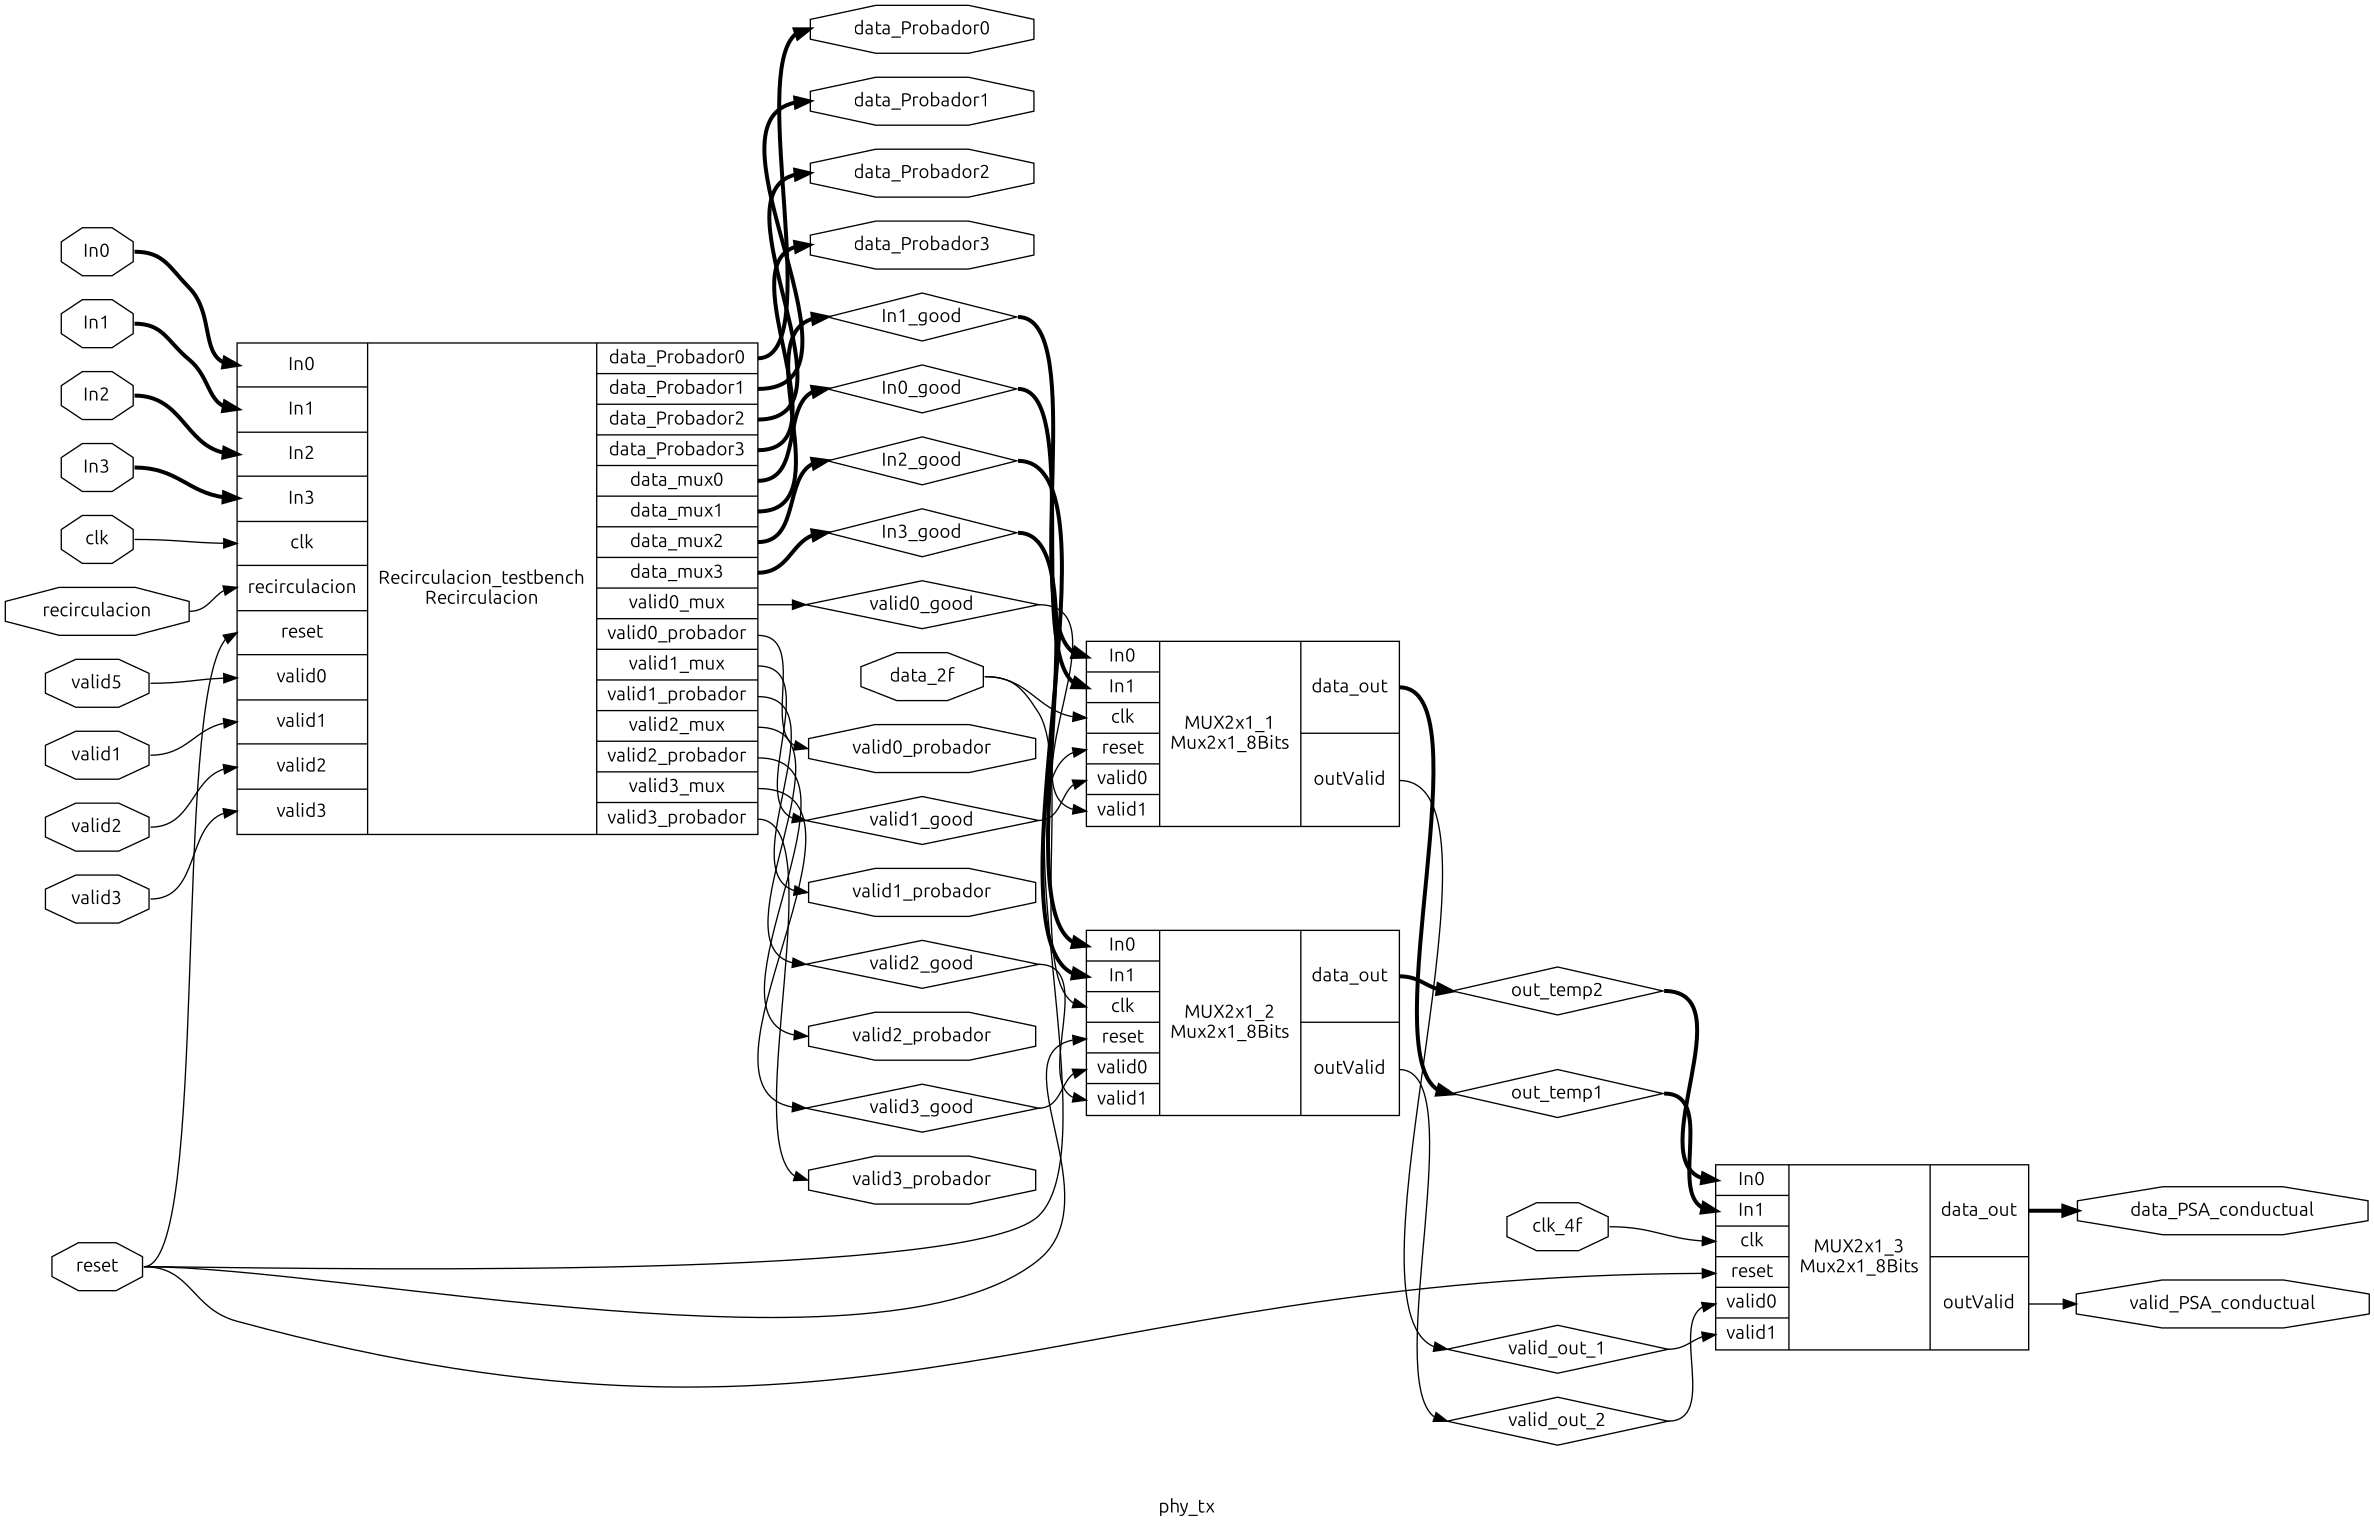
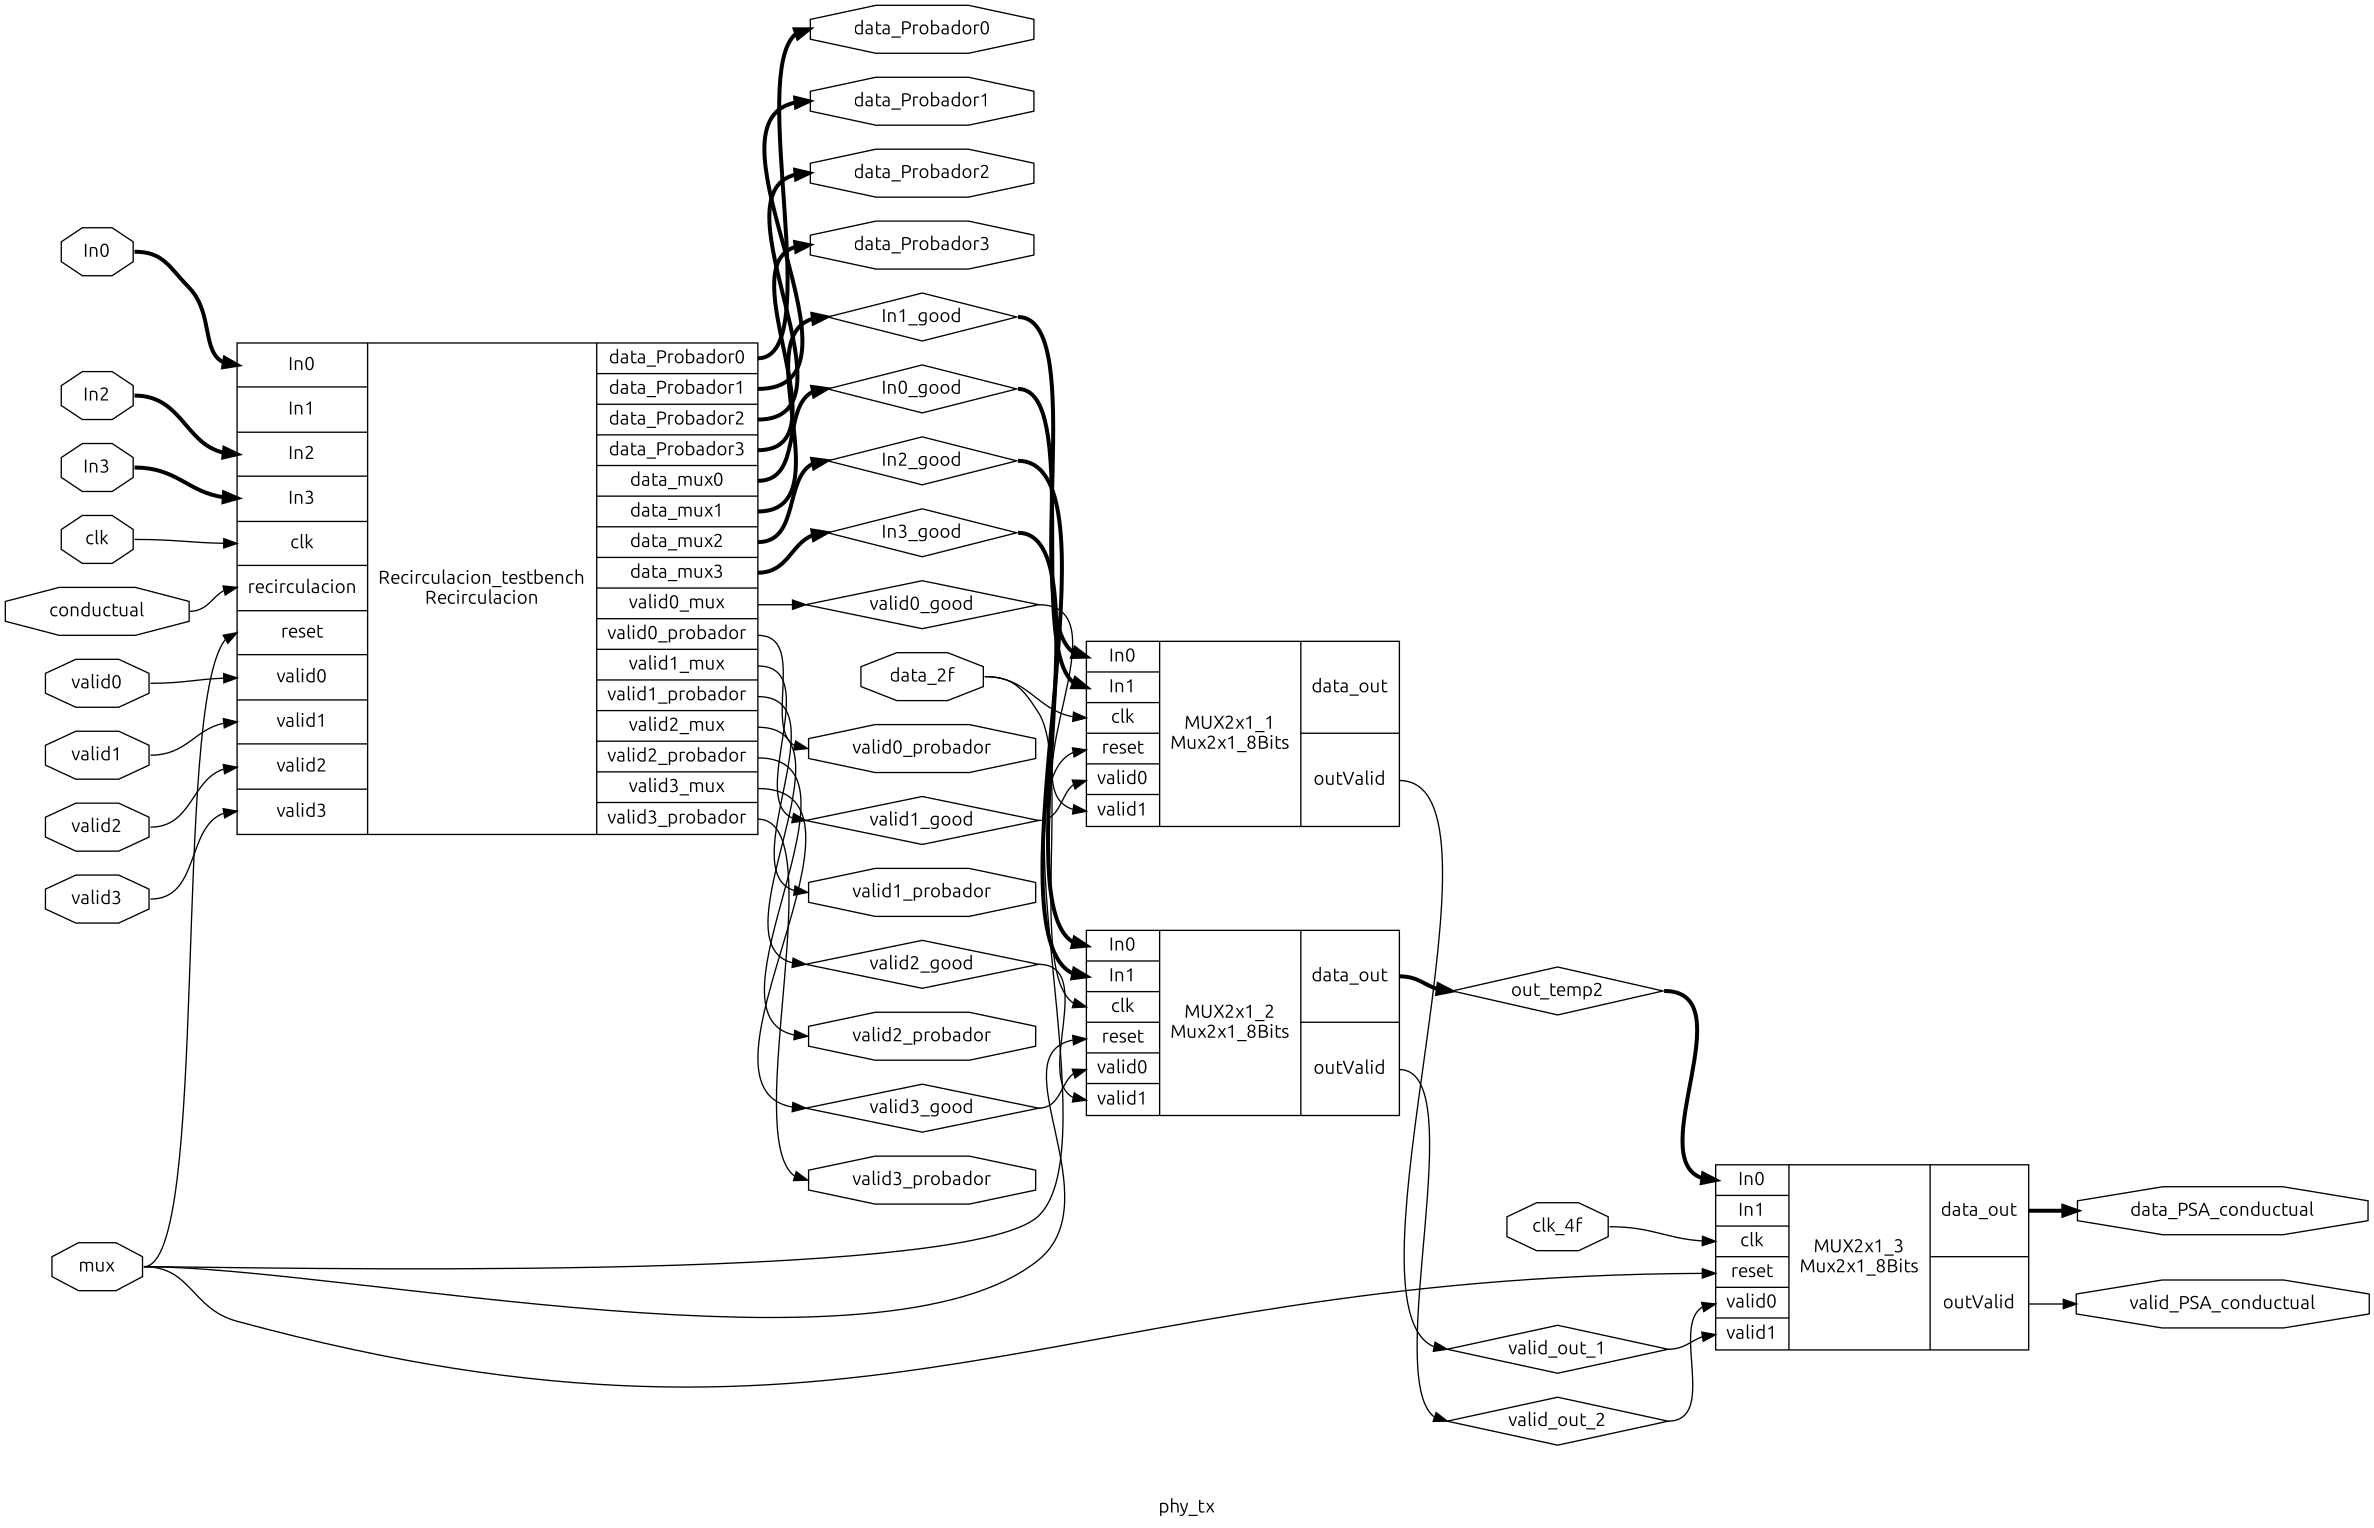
  digraph {
    fontname=Ubuntu
    label=phy_tx
    rankdir=LR
    remincross=true
    node [color=black fontcolor=black fontname=Ubuntu shape=octagon]
    edge [color=black fontname=Ubuntu headport=w tailport=e]
    n1 [label=In0]
    n2 [label="{{<p1> In0|<p3> In1|<p5> In2|<p7> In3|<p9> clk|<p19> recirculacion|<p20> reset|<p21> valid0|<p24> valid1|<p27> valid2|<p30> valid3}|Recirculacion_testbench\nRecirculacion|{<p13> data_Probador0|<p14> data_Probador1|<p15> data_Probador2|<p16> data_Probador3|<p41> data_mux0|<p42> data_mux1|<p43> data_mux2|<p44> data_mux3|<p45> valid0_mux|<p23> valid0_probador|<p46> valid1_mux|<p26> valid1_probador|<p47> valid2_mux|<p29> valid2_probador|<p48> valid3_mux|<p32> valid3_probador}}" shape=record color="" fontcolor=""]
    n3 [label=In0_good shape=diamond]
    n4 [label=In1_good shape=diamond]
    n5 [label=In2_good shape=diamond]
    n6 [label=In3_good shape=diamond]
    n7 [label=data_Probador0]
    n8 [label=data_Probador1]
    n9 [label=data_Probador2]
    n10 [label=data_Probador3]
    n11 [label=valid0_good shape=diamond]
    n12 [label=valid0_probador]
    n13 [label=valid1_good shape=diamond]
    n14 [label=valid1_probador]
    n15 [label=valid2_good shape=diamond]
    n16 [label=valid2_probador]
    n17 [label=valid3_good shape=diamond]
    n18 [label=valid3_probador]
    n19 [label="{{<p1> In0|<p3> In1|<p9> clk|<p20> reset|<p21> valid0|<p24> valid1}|MUX2x1_1\nMux2x1_8Bits|{<p36> data_out|<p37> outValid}}" shape=record color="" fontcolor=""]
-   n20 [label=out_temp1 shape=diamond]
    n21 [label=valid_out_1 shape=diamond]
-   n22 [label=In1]
    n23 [label=In2]
    n24 [label="{{<p1> In0|<p3> In1|<p9> clk|<p20> reset|<p21> valid0|<p24> valid1}|MUX2x1_2\nMux2x1_8Bits|{<p36> data_out|<p37> outValid}}" shape=record color="" fontcolor=""]
    n25 [label=out_temp2 shape=diamond]
    n26 [label=valid_out_2 shape=diamond]
    n27 [label=In3]
    n28 [label=clk]
    n29 [label=data_2f]
    n30 [label=clk_4f]
    n31 [label="{{<p1> In0|<p3> In1|<p9> clk|<p20> reset|<p21> valid0|<p24> valid1}|MUX2x1_3\nMux2x1_8Bits|{<p36> data_out|<p37> outValid}}" shape=record color="" fontcolor=""]
    n32 [label=data_PSA_conductual]
    n33 [label=valid_PSA_conductual]
-   n34 [label=recirculacion]
-   n35 [label=reset]
-   n36 [label=valid5]
+   n34 [label=conductual]
+   n35 [label=mux]
+   n36 [label=valid0]
    n37 [label=valid1]
    n38 [label=valid2]
    n39 [label=valid3]
    n1 -> n2 [headport="p1:w" style="setlinewidth(3)"]
    n2 -> n3 [style="setlinewidth(3)" tailport="p41:e"]
    n2 -> n4 [style="setlinewidth(3)" tailport="p42:e"]
    n2 -> n5 [style="setlinewidth(3)" tailport="p43:e"]
    n2 -> n6 [style="setlinewidth(3)" tailport="p44:e"]
    n2 -> n7 [style="setlinewidth(3)" tailport="p13:e"]
    n2 -> n8 [style="setlinewidth(3)" tailport="p14:e"]
    n2 -> n9 [style="setlinewidth(3)" tailport="p15:e"]
    n2 -> n10 [style="setlinewidth(3)" tailport="p16:e"]
    n2 -> n11 [tailport="p45:e"]
    n2 -> n12 [tailport="p23:e"]
    n2 -> n13 [tailport="p46:e"]
    n2 -> n14 [tailport="p26:e"]
    n2 -> n15 [tailport="p47:e"]
    n2 -> n16 [tailport="p29:e"]
    n2 -> n17 [tailport="p48:e"]
    n2 -> n18 [tailport="p32:e"]
    n3 -> n19 [headport="p3:w" style="setlinewidth(3)"]
    n4 -> n19 [headport="p1:w" style="setlinewidth(3)"]
    n5 -> n24 [headport="p3:w" style="setlinewidth(3)"]
    n6 -> n24 [headport="p1:w" style="setlinewidth(3)"]
    n11 -> n19 [headport="p24:w"]
    n13 -> n19 [headport="p21:w"]
    n15 -> n24 [headport="p24:w"]
    n17 -> n24 [headport="p21:w"]
-   n19 -> n20 [style="setlinewidth(3)" tailport="p36:e"]
    n19 -> n21 [tailport="p37:e"]
-   n20 -> n31 [headport="p3:w" style="setlinewidth(3)"]
    n21 -> n31 [headport="p24:w"]
-   n22 -> n2 [headport="p3:w" style="setlinewidth(3)"]
    n23 -> n2 [headport="p5:w" style="setlinewidth(3)"]
    n24 -> n25 [style="setlinewidth(3)" tailport="p36:e"]
    n24 -> n26 [tailport="p37:e"]
    n25 -> n31 [headport="p1:w" style="setlinewidth(3)"]
    n26 -> n31 [headport="p21:w"]
    n27 -> n2 [headport="p7:w" style="setlinewidth(3)"]
    n28 -> n2 [headport="p9:w"]
    n29 -> n19 [headport="p9:w"]
    n29 -> n24 [headport="p9:w"]
    n30 -> n31 [headport="p9:w"]
    n31 -> n32 [style="setlinewidth(3)" tailport="p36:e"]
    n31 -> n33 [tailport="p37:e"]
    n34 -> n2 [headport="p19:w"]
    n35 -> n2 [headport="p20:w"]
    n35 -> n19 [headport="p20:w"]
    n35 -> n24 [headport="p20:w"]
    n35 -> n31 [headport="p20:w"]
    n36 -> n2 [headport="p21:w"]
    n37 -> n2 [headport="p24:w"]
    n38 -> n2 [headport="p27:w"]
    n39 -> n2 [headport="p30:w"]
  }
